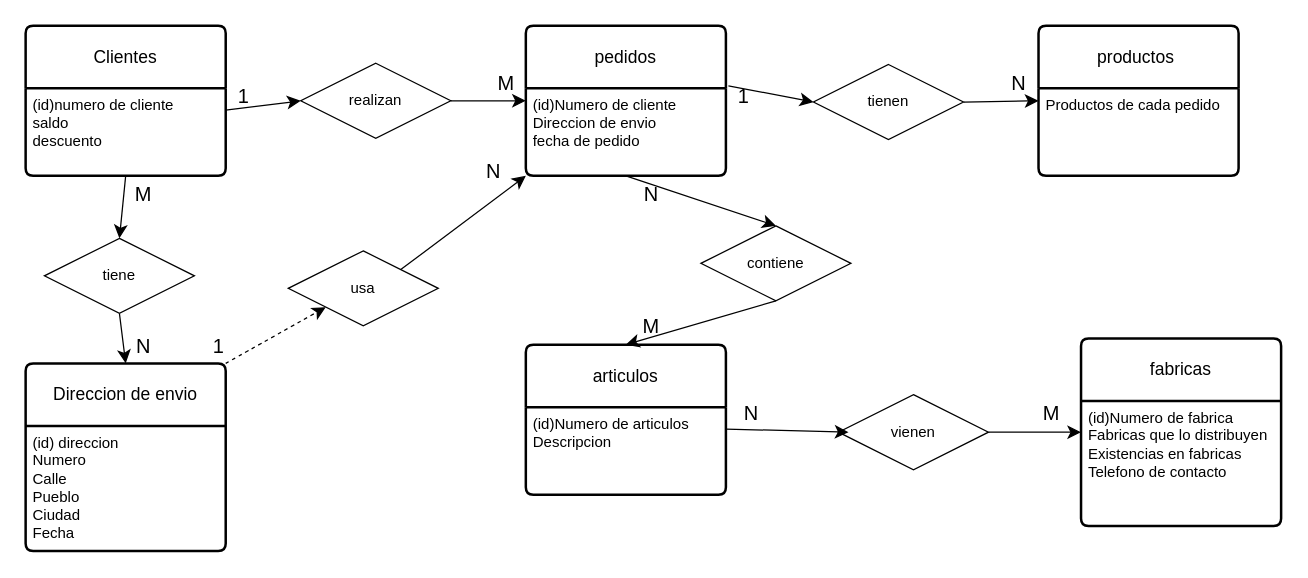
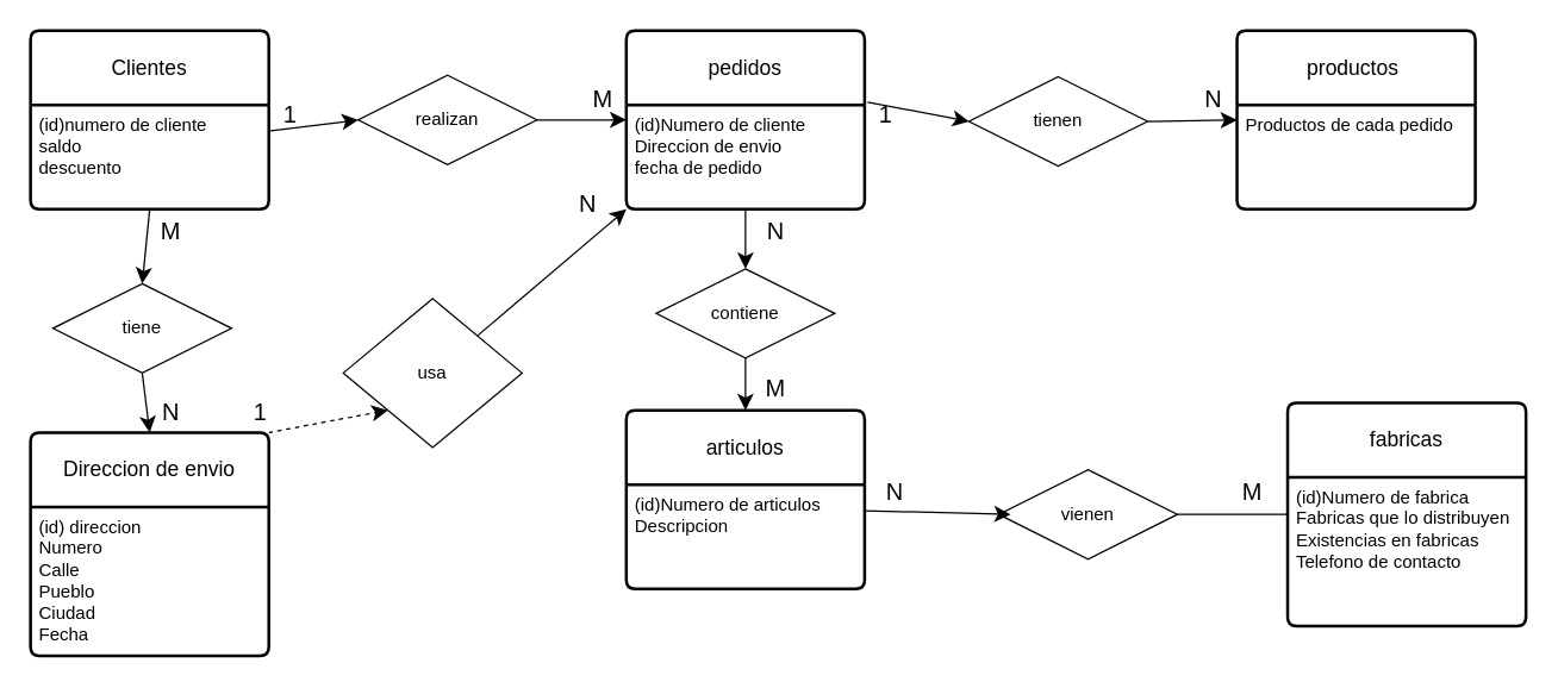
  <mxCell id="0" />
  <mxCell id="1" parent="0" />
  <mxCell id="2" value="Clientes" style="swimlane;childLayout=stackLayout;horizontal=1;startSize=50;horizontalStack=0;rounded=1;fontSize=14;fontStyle=0;strokeWidth=2;resizeParent=0;resizeLast=1;shadow=0;dashed=0;align=center;arcSize=4;whiteSpace=wrap;html=1;" parent="1" vertex="1"><mxGeometry x="20" y="20" width="160" height="120" as="geometry" /></mxCell>
  <mxCell id="3" value="(id)numero de cliente&lt;div&gt;saldo&lt;/div&gt;&lt;div&gt;descuento&lt;/div&gt;" style="align=left;strokeColor=none;fillColor=none;spacingLeft=4;spacingRight=4;fontSize=12;verticalAlign=top;resizable=0;rotatable=0;part=1;html=1;whiteSpace=wrap;" parent="2" vertex="1"><mxGeometry y="50" width="160" height="70" as="geometry" /></mxCell>
  <mxCell id="4" value="articulos" style="swimlane;childLayout=stackLayout;horizontal=1;startSize=50;horizontalStack=0;rounded=1;fontSize=14;fontStyle=0;strokeWidth=2;resizeParent=0;resizeLast=1;shadow=0;dashed=0;align=center;arcSize=4;whiteSpace=wrap;html=1;" parent="1" vertex="1"><mxGeometry x="420" y="275" width="160" height="120" as="geometry" /></mxCell>
  <mxCell id="5" value="(id)Numero de articulos&lt;div&gt;Descripcion&lt;/div&gt;" style="align=left;strokeColor=none;fillColor=none;spacingLeft=4;spacingRight=4;fontSize=12;verticalAlign=top;resizable=0;rotatable=0;part=1;html=1;whiteSpace=wrap;" parent="4" vertex="1"><mxGeometry y="50" width="160" height="70" as="geometry" /></mxCell>
  <mxCell id="6" value="pedidos" style="swimlane;childLayout=stackLayout;horizontal=1;startSize=50;horizontalStack=0;rounded=1;fontSize=14;fontStyle=0;strokeWidth=2;resizeParent=0;resizeLast=1;shadow=0;dashed=0;align=center;arcSize=4;whiteSpace=wrap;html=1;" parent="1" vertex="1"><mxGeometry x="420" y="20" width="160" height="120" as="geometry" /></mxCell>
  <mxCell id="7" value="(id)Numero de cliente&lt;div&gt;Direccion de envio&lt;/div&gt;&lt;div&gt;fecha de pedido&lt;/div&gt;" style="align=left;strokeColor=none;fillColor=none;spacingLeft=4;spacingRight=4;fontSize=12;verticalAlign=top;resizable=0;rotatable=0;part=1;html=1;whiteSpace=wrap;" parent="6" vertex="1"><mxGeometry y="50" width="160" height="70" as="geometry" /></mxCell>
  <mxCell id="8" style="edgeStyle=none;curved=1;rounded=0;orthogonalLoop=1;jettySize=auto;html=1;exitX=1;exitY=0;exitDx=0;exitDy=0;entryX=0;entryY=1;entryDx=0;entryDy=0;fontSize=12;startSize=8;endSize=8;dashed=1;" parent="1" source="9" target="42" edge="1"><mxGeometry relative="1" as="geometry" /></mxCell>
  <mxCell id="9" value="Direccion de envio" style="swimlane;childLayout=stackLayout;horizontal=1;startSize=50;horizontalStack=0;rounded=1;fontSize=14;fontStyle=0;strokeWidth=2;resizeParent=0;resizeLast=1;shadow=0;dashed=0;align=center;arcSize=4;whiteSpace=wrap;html=1;" parent="1" vertex="1"><mxGeometry x="20" y="290" width="160" height="150" as="geometry" /></mxCell>
  <mxCell id="10" value="(id) direccion&lt;div&gt;Numero&lt;/div&gt;&lt;div&gt;Calle&lt;/div&gt;&lt;div&gt;Pueblo&lt;/div&gt;&lt;div&gt;Ciudad&lt;/div&gt;&lt;div&gt;Fecha&lt;/div&gt;" style="align=left;strokeColor=none;fillColor=none;spacingLeft=4;spacingRight=4;fontSize=12;verticalAlign=top;resizable=0;rotatable=0;part=1;html=1;whiteSpace=wrap;" parent="9" vertex="1"><mxGeometry y="50" width="160" height="100" as="geometry" /></mxCell>
  <mxCell id="11" style="edgeStyle=none;curved=1;rounded=0;orthogonalLoop=1;jettySize=auto;html=1;entryX=0.5;entryY=0;entryDx=0;entryDy=0;fontSize=12;startSize=8;endSize=8;" parent="9" source="10" target="10" edge="1"><mxGeometry relative="1" as="geometry" /></mxCell>
  <mxCell id="12" style="edgeStyle=none;curved=1;rounded=0;orthogonalLoop=1;jettySize=auto;html=1;exitX=0.5;exitY=1;exitDx=0;exitDy=0;entryX=0.5;entryY=0;entryDx=0;entryDy=0;fontSize=12;startSize=8;endSize=8;" parent="1" source="13" target="9" edge="1"><mxGeometry relative="1" as="geometry" /></mxCell>
  <mxCell id="13" value="tiene" style="shape=rhombus;perimeter=rhombusPerimeter;whiteSpace=wrap;html=1;align=center;" parent="1" vertex="1"><mxGeometry x="35" y="190" width="120" height="60" as="geometry" /></mxCell>
  <mxCell id="14" style="edgeStyle=none;curved=1;rounded=0;orthogonalLoop=1;jettySize=auto;html=1;exitX=0.5;exitY=1;exitDx=0;exitDy=0;entryX=0.5;entryY=0;entryDx=0;entryDy=0;fontSize=12;startSize=8;endSize=8;" parent="1" source="3" target="13" edge="1"><mxGeometry relative="1" as="geometry" /></mxCell>
  <mxCell id="15" value="M" style="text;html=1;align=center;verticalAlign=middle;resizable=0;points=[];autosize=1;strokeColor=none;fillColor=none;fontSize=16;" parent="1" vertex="1"><mxGeometry x="94" y="140" width="40" height="30" as="geometry" /></mxCell>
  <mxCell id="16" value="N" style="text;html=1;align=center;verticalAlign=middle;resizable=0;points=[];autosize=1;strokeColor=none;fillColor=none;fontSize=16;" parent="1" vertex="1"><mxGeometry x="94" y="261" width="40" height="30" as="geometry" /></mxCell>
  <mxCell id="17" value="fabricas" style="swimlane;childLayout=stackLayout;horizontal=1;startSize=50;horizontalStack=0;rounded=1;fontSize=14;fontStyle=0;strokeWidth=2;resizeParent=0;resizeLast=1;shadow=0;dashed=0;align=center;arcSize=4;whiteSpace=wrap;html=1;" parent="1" vertex="1"><mxGeometry x="864" y="270" width="160" height="150" as="geometry" /></mxCell>
  <mxCell id="18" value="&lt;div&gt;(id)Numero de fabrica&lt;/div&gt;Fabricas que lo distribuyen&lt;div&gt;Existencias en fabricas&lt;/div&gt;&lt;div&gt;Telefono de contacto&lt;/div&gt;&lt;div&gt;&lt;br&gt;&lt;/div&gt;" style="align=left;strokeColor=none;fillColor=none;spacingLeft=4;spacingRight=4;fontSize=12;verticalAlign=top;resizable=0;rotatable=0;part=1;html=1;whiteSpace=wrap;" parent="17" vertex="1"><mxGeometry y="50" width="160" height="100" as="geometry" /></mxCell>
- <mxCell id="19" style="edgeStyle=none;curved=1;rounded=0;orthogonalLoop=1;jettySize=auto;html=1;exitX=1;exitY=0.5;exitDx=0;exitDy=0;entryX=0;entryY=0.5;entryDx=0;entryDy=0;fontSize=12;startSize=8;endSize=8;" parent="1" source="20" target="17" edge="1"><mxGeometry relative="1" as="geometry" /></mxCell>
+ <mxCell id="19" style="edgeStyle=none;curved=1;rounded=0;orthogonalLoop=1;jettySize=auto;html=1;exitX=1;exitY=0.5;exitDx=0;exitDy=0;entryX=0;entryY=0.5;entryDx=0;entryDy=0;fontSize=12;startSize=8;endSize=8;endArrow=none;" parent="1" source="20" target="17" edge="1"><mxGeometry relative="1" as="geometry" /></mxCell>
  <mxCell id="20" value="vienen" style="shape=rhombus;perimeter=rhombusPerimeter;whiteSpace=wrap;html=1;align=center;" parent="1" vertex="1"><mxGeometry x="670" y="315" width="120" height="60" as="geometry" /></mxCell>
  <mxCell id="21" style="edgeStyle=none;curved=1;rounded=0;orthogonalLoop=1;jettySize=auto;html=1;exitX=1;exitY=0.25;exitDx=0;exitDy=0;entryX=0.067;entryY=0.5;entryDx=0;entryDy=0;entryPerimeter=0;fontSize=12;startSize=8;endSize=8;" parent="1" source="5" target="20" edge="1"><mxGeometry relative="1" as="geometry" /></mxCell>
  <mxCell id="22" value="N" style="text;html=1;align=center;verticalAlign=middle;resizable=0;points=[];autosize=1;strokeColor=none;fillColor=none;fontSize=16;" parent="1" vertex="1"><mxGeometry x="580" y="315" width="40" height="30" as="geometry" /></mxCell>
  <mxCell id="23" value="M" style="text;html=1;align=center;verticalAlign=middle;resizable=0;points=[];autosize=1;strokeColor=none;fillColor=none;fontSize=16;" parent="1" vertex="1"><mxGeometry x="820" y="315" width="40" height="30" as="geometry" /></mxCell>
  <mxCell id="24" value="productos&amp;nbsp;" style="swimlane;childLayout=stackLayout;horizontal=1;startSize=50;horizontalStack=0;rounded=1;fontSize=14;fontStyle=0;strokeWidth=2;resizeParent=0;resizeLast=1;shadow=0;dashed=0;align=center;arcSize=4;whiteSpace=wrap;html=1;" parent="1" vertex="1"><mxGeometry x="830" y="20" width="160" height="120" as="geometry" /></mxCell>
  <mxCell id="25" value="Productos de cada pedido" style="align=left;strokeColor=none;fillColor=none;spacingLeft=4;spacingRight=4;fontSize=12;verticalAlign=top;resizable=0;rotatable=0;part=1;html=1;whiteSpace=wrap;" parent="24" vertex="1"><mxGeometry y="50" width="160" height="70" as="geometry" /></mxCell>
  <mxCell id="26" style="edgeStyle=none;curved=1;rounded=0;orthogonalLoop=1;jettySize=auto;html=1;exitX=1;exitY=0.5;exitDx=0;exitDy=0;entryX=0;entryY=0.5;entryDx=0;entryDy=0;fontSize=12;startSize=8;endSize=8;" parent="1" source="27" target="24" edge="1"><mxGeometry relative="1" as="geometry" /></mxCell>
  <mxCell id="27" value="tienen" style="shape=rhombus;perimeter=rhombusPerimeter;whiteSpace=wrap;html=1;align=center;" parent="1" vertex="1"><mxGeometry x="650" y="51" width="120" height="60" as="geometry" /></mxCell>
  <mxCell id="28" style="edgeStyle=none;curved=1;rounded=0;orthogonalLoop=1;jettySize=auto;html=1;exitX=0.1;exitY=0.233;exitDx=0;exitDy=0;entryX=0;entryY=0.5;entryDx=0;entryDy=0;fontSize=12;startSize=8;endSize=8;exitPerimeter=0;" parent="1" source="29" target="27" edge="1"><mxGeometry relative="1" as="geometry" /></mxCell>
  <mxCell id="29" value="1" style="text;html=1;align=center;verticalAlign=middle;resizable=0;points=[];autosize=1;strokeColor=none;fillColor=none;fontSize=16;" parent="1" vertex="1"><mxGeometry x="579" y="61" width="30" height="30" as="geometry" /></mxCell>
  <mxCell id="30" value="N" style="text;html=1;align=center;verticalAlign=middle;resizable=0;points=[];autosize=1;strokeColor=none;fillColor=none;fontSize=16;" parent="1" vertex="1"><mxGeometry x="794" y="51" width="40" height="30" as="geometry" /></mxCell>
  <mxCell id="31" style="edgeStyle=none;curved=1;rounded=0;orthogonalLoop=1;jettySize=auto;html=1;exitX=1;exitY=0.5;exitDx=0;exitDy=0;entryX=0;entryY=0.5;entryDx=0;entryDy=0;fontSize=12;startSize=8;endSize=8;" parent="1" source="32" target="6" edge="1"><mxGeometry relative="1" as="geometry" /></mxCell>
  <mxCell id="32" value="realizan" style="shape=rhombus;perimeter=rhombusPerimeter;whiteSpace=wrap;html=1;align=center;" parent="1" vertex="1"><mxGeometry x="240" y="50" width="120" height="60" as="geometry" /></mxCell>
  <mxCell id="33" style="edgeStyle=none;curved=1;rounded=0;orthogonalLoop=1;jettySize=auto;html=1;exitX=1;exitY=0.25;exitDx=0;exitDy=0;entryX=0;entryY=0.5;entryDx=0;entryDy=0;fontSize=12;startSize=8;endSize=8;" parent="1" source="3" target="32" edge="1"><mxGeometry relative="1" as="geometry" /></mxCell>
  <mxCell id="34" value="1" style="text;html=1;align=center;verticalAlign=middle;resizable=0;points=[];autosize=1;strokeColor=none;fillColor=none;fontSize=16;" parent="1" vertex="1"><mxGeometry x="179" y="61" width="30" height="30" as="geometry" /></mxCell>
  <mxCell id="35" value="M" style="text;html=1;align=center;verticalAlign=middle;resizable=0;points=[];autosize=1;strokeColor=none;fillColor=none;fontSize=16;" parent="1" vertex="1"><mxGeometry x="384" y="51" width="40" height="30" as="geometry" /></mxCell>
  <mxCell id="36" style="edgeStyle=none;curved=1;rounded=0;orthogonalLoop=1;jettySize=auto;html=1;exitX=0.5;exitY=1;exitDx=0;exitDy=0;entryX=0.5;entryY=0;entryDx=0;entryDy=0;fontSize=12;startSize=8;endSize=8;" parent="1" source="37" target="4" edge="1"><mxGeometry relative="1" as="geometry" /></mxCell>
- <mxCell id="37" value="contiene" style="shape=rhombus;perimeter=rhombusPerimeter;whiteSpace=wrap;html=1;align=center;" parent="1" vertex="1"><mxGeometry x="560" y="180" width="120" height="60" as="geometry" /></mxCell>
+ <mxCell id="37" value="contiene" style="shape=rhombus;perimeter=rhombusPerimeter;whiteSpace=wrap;html=1;align=center;" parent="1" vertex="1"><mxGeometry x="440" y="180" width="120" height="60" as="geometry" /></mxCell>
  <mxCell id="38" style="edgeStyle=none;curved=1;rounded=0;orthogonalLoop=1;jettySize=auto;html=1;exitX=0.5;exitY=1;exitDx=0;exitDy=0;entryX=0.5;entryY=0;entryDx=0;entryDy=0;fontSize=12;startSize=8;endSize=8;" parent="1" source="7" target="37" edge="1"><mxGeometry relative="1" as="geometry" /></mxCell>
  <mxCell id="39" value="N" style="text;html=1;align=center;verticalAlign=middle;resizable=0;points=[];autosize=1;strokeColor=none;fillColor=none;fontSize=16;" parent="1" vertex="1"><mxGeometry x="500" y="140" width="40" height="30" as="geometry" /></mxCell>
  <mxCell id="40" value="M" style="text;html=1;align=center;verticalAlign=middle;resizable=0;points=[];autosize=1;strokeColor=none;fillColor=none;fontSize=16;" parent="1" vertex="1"><mxGeometry x="500" y="245" width="40" height="30" as="geometry" /></mxCell>
  <mxCell id="41" style="edgeStyle=none;curved=1;rounded=0;orthogonalLoop=1;jettySize=auto;html=1;exitX=1;exitY=0;exitDx=0;exitDy=0;entryX=0;entryY=1;entryDx=0;entryDy=0;fontSize=12;startSize=8;endSize=8;" parent="1" source="42" target="6" edge="1"><mxGeometry relative="1" as="geometry" /></mxCell>
- <mxCell id="42" value="usa" style="shape=rhombus;perimeter=rhombusPerimeter;whiteSpace=wrap;html=1;align=center;" parent="1" vertex="1"><mxGeometry x="230" y="200" width="120" height="60" as="geometry" /></mxCell>
+ <mxCell id="42" value="usa" style="shape=rhombus;perimeter=rhombusPerimeter;whiteSpace=wrap;html=1;align=center;" parent="1" vertex="1"><mxGeometry x="230" y="200" width="120" height="100" as="geometry" /></mxCell>
  <mxCell id="43" value="N" style="text;html=1;align=center;verticalAlign=middle;resizable=0;points=[];autosize=1;strokeColor=none;fillColor=none;fontSize=16;" parent="1" vertex="1"><mxGeometry x="374" y="121" width="40" height="30" as="geometry" /></mxCell>
  <mxCell id="44" value="1" style="text;html=1;align=center;verticalAlign=middle;resizable=0;points=[];autosize=1;strokeColor=none;fillColor=none;fontSize=16;" parent="1" vertex="1"><mxGeometry x="159" y="261" width="30" height="30" as="geometry" /></mxCell>
